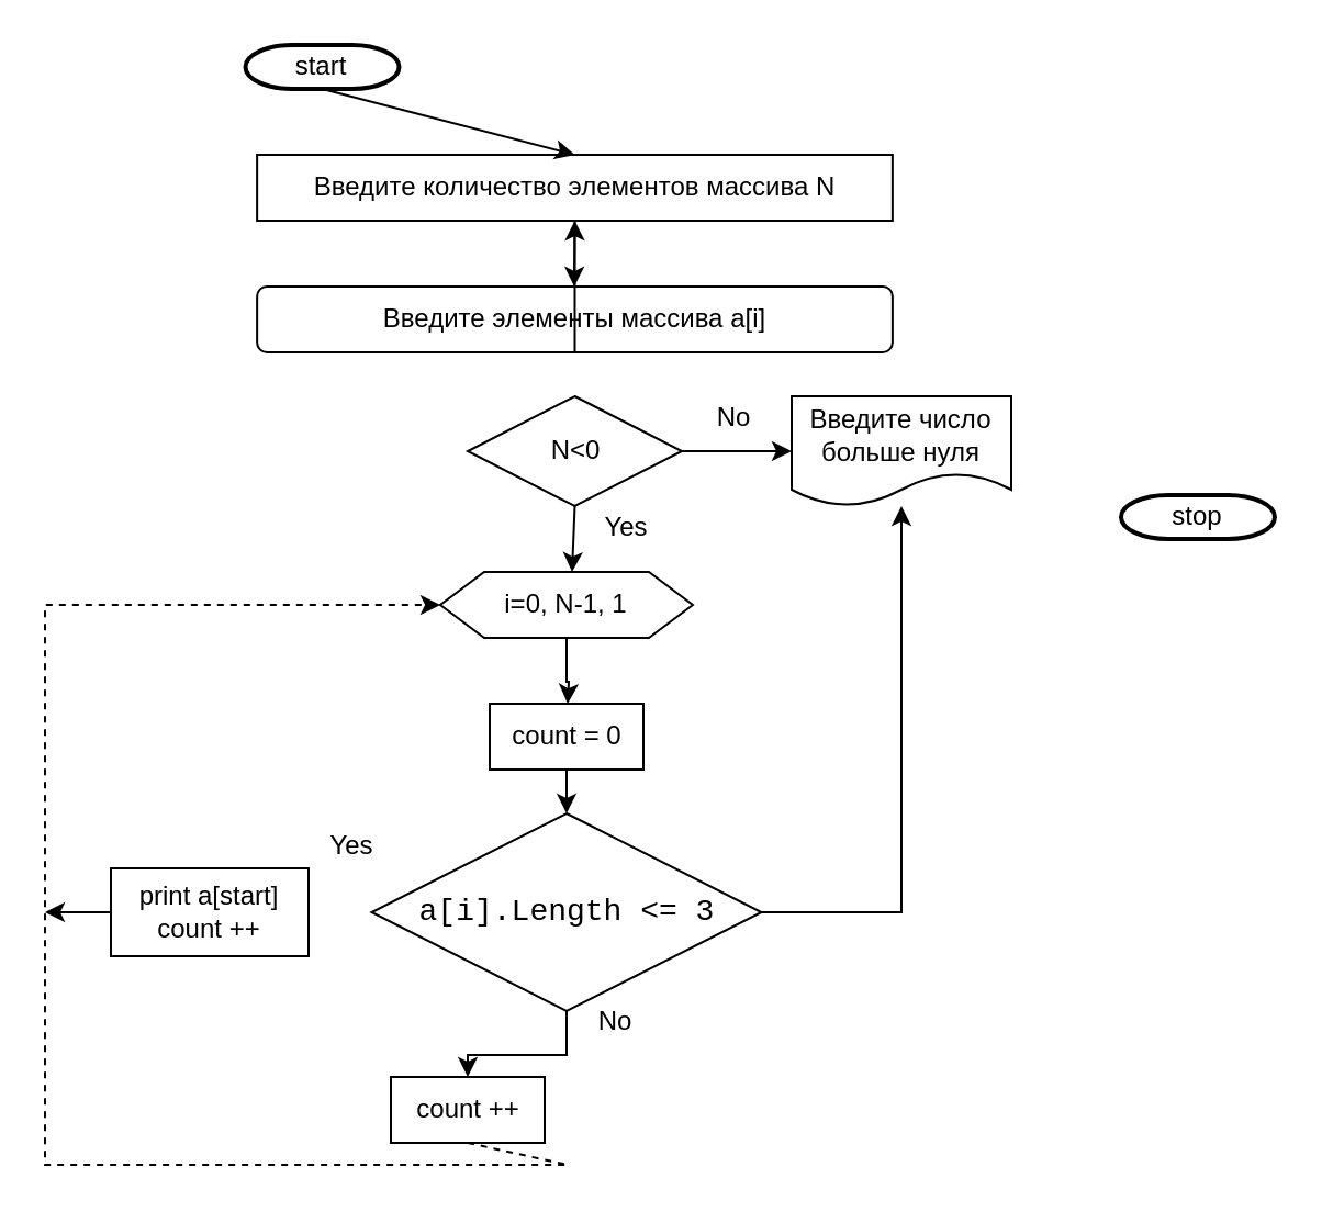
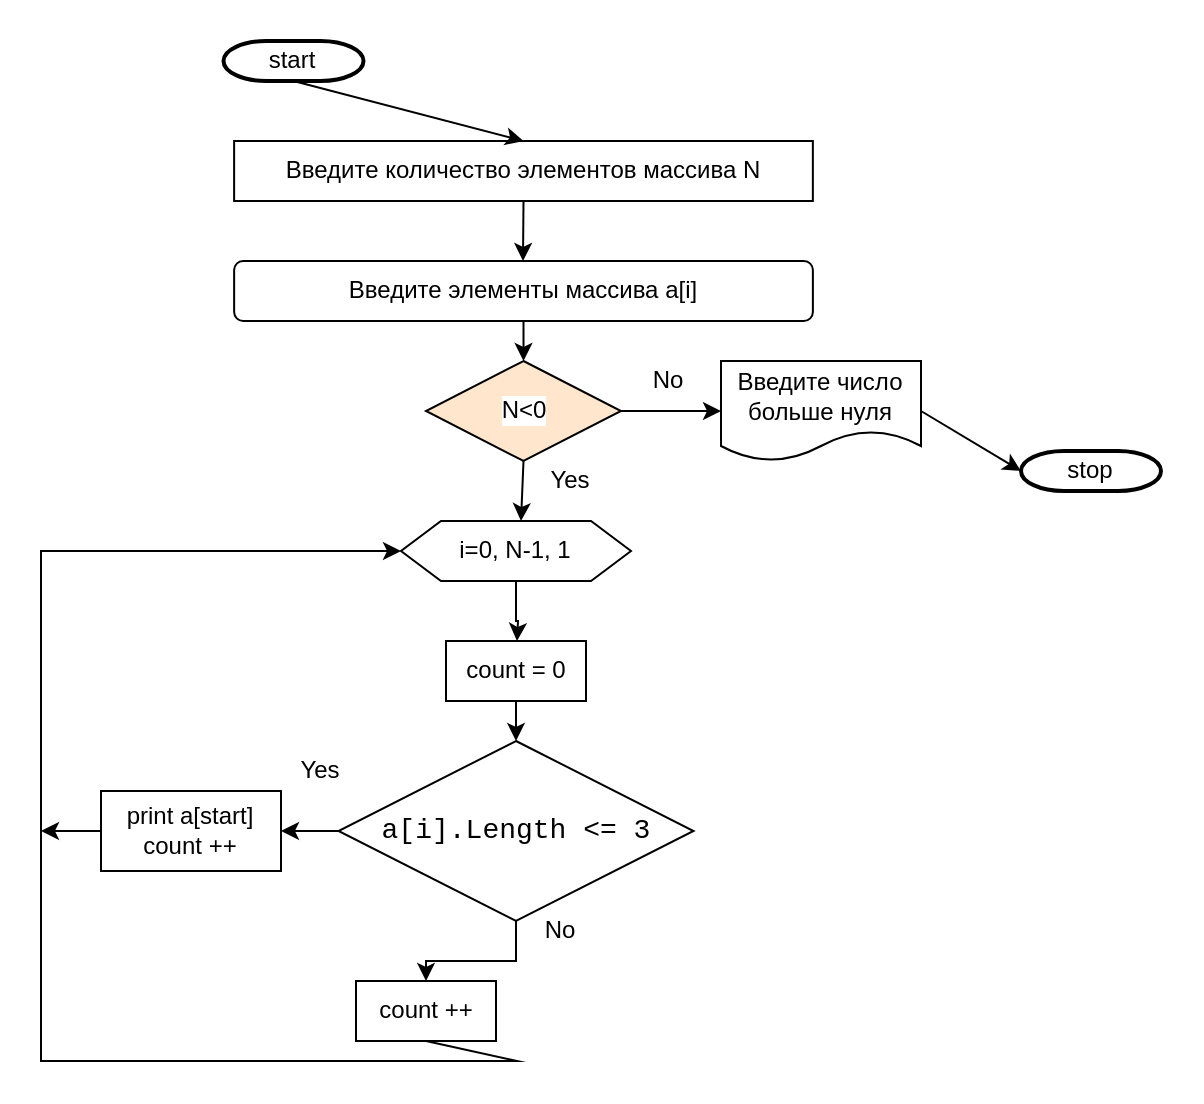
  <mxCell id="0" />
  <mxCell id="1" parent="0" />
  <mxCell id="2" value="Введите количество элементов массива N" style="whiteSpace=wrap;html=1;fontSize=12;glass=0;strokeWidth=1;shadow=0;labelBackgroundColor=#FFFFFF;rounded=0;" vertex="1" parent="1"><mxGeometry x="116.56" y="70" width="289.37" height="30" as="geometry" /></mxCell>
  <mxCell id="3" value="start" style="strokeWidth=2;html=1;shape=mxgraph.flowchart.terminator;whiteSpace=wrap;labelBackgroundColor=#FFFFFF;" vertex="1" parent="1"><mxGeometry x="111.25" y="20" width="70" height="20" as="geometry" /></mxCell>
  <mxCell id="4" value="" style="endArrow=classic;html=1;rounded=0;exitX=0.5;exitY=1;exitDx=0;exitDy=0;exitPerimeter=0;entryX=0.5;entryY=0;entryDx=0;entryDy=0;labelBackgroundColor=#FFFFFF;" edge="1" parent="1" source="3" target="2"><mxGeometry width="50" height="50" relative="1" as="geometry"><mxPoint x="356.25" y="70" as="sourcePoint" /><mxPoint x="406.25" y="20" as="targetPoint" /></mxGeometry></mxCell>
  <mxCell id="5" value="" style="endArrow=classic;html=1;rounded=0;exitX=0.5;exitY=1;exitDx=0;exitDy=0;labelBackgroundColor=#FFFFFF;" edge="1" parent="1" source="2"><mxGeometry width="50" height="50" relative="1" as="geometry"><mxPoint x="270" y="80" as="sourcePoint" /><mxPoint x="261" y="130" as="targetPoint" /></mxGeometry></mxCell>
  <mxCell id="6" value="Введите элементы массива a[i]" style="rounded=1;whiteSpace=wrap;html=1;fontSize=12;glass=0;strokeWidth=1;shadow=0;labelBackgroundColor=#FFFFFF;" vertex="1" parent="1"><mxGeometry x="116.57" y="130" width="289.37" height="30" as="geometry" /></mxCell>
- <mxCell id="7" value="N&amp;lt;0" style="rhombus;whiteSpace=wrap;html=1;labelBackgroundColor=#FFFFFF;" vertex="1" parent="1"><mxGeometry x="212.5" y="180" width="97.5" height="50" as="geometry" /></mxCell>
+ <mxCell id="7" value="N&amp;lt;0" style="rhombus;whiteSpace=wrap;html=1;labelBackgroundColor=#FFFFFF;fillColor=#ffe6cc;" vertex="1" parent="1"><mxGeometry x="212.5" y="180" width="97.5" height="50" as="geometry" /></mxCell>
  <mxCell id="8" value="Введите число больше нуля" style="shape=document;whiteSpace=wrap;html=1;boundedLbl=1;labelBackgroundColor=#FFFFFF;" vertex="1" parent="1"><mxGeometry x="360" y="180" width="100" height="50" as="geometry" /></mxCell>
  <mxCell id="9" value="stop" style="strokeWidth=2;html=1;shape=mxgraph.flowchart.terminator;whiteSpace=wrap;labelBackgroundColor=#FFFFFF;" vertex="1" parent="1"><mxGeometry x="510" y="225" width="70" height="20" as="geometry" /></mxCell>
+ <mxCell id="10" value="" style="endArrow=classic;html=1;rounded=0;exitX=1;exitY=0.5;exitDx=0;exitDy=0;entryX=0;entryY=0.5;entryDx=0;entryDy=0;entryPerimeter=0;labelBackgroundColor=#FFFFFF;" edge="1" parent="1" source="8" target="9"><mxGeometry width="50" height="50" relative="1" as="geometry"><mxPoint x="347.75" y="465" as="sourcePoint" /><mxPoint x="310" y="205" as="targetPoint" /></mxGeometry></mxCell>
  <mxCell id="11" value="" style="endArrow=classic;html=1;rounded=0;exitX=1;exitY=0.5;exitDx=0;exitDy=0;labelBackgroundColor=#FFFFFF;" edge="1" parent="1" source="7"><mxGeometry width="50" height="50" relative="1" as="geometry"><mxPoint x="470" y="215" as="sourcePoint" /><mxPoint x="360" y="205" as="targetPoint" /></mxGeometry></mxCell>
  <mxCell id="12" value="No" style="text;html=1;strokeColor=none;fillColor=none;align=center;verticalAlign=middle;whiteSpace=wrap;rounded=0;labelBackgroundColor=#FFFFFF;" vertex="1" parent="1"><mxGeometry x="309" y="180" width="49.75" height="20" as="geometry" /></mxCell>
- <mxCell id="13" value="" style="endArrow=classic;html=1;rounded=0;exitX=0.5;exitY=1;exitDx=0;exitDy=0;labelBackgroundColor=#FFFFFF;" edge="1" parent="1" source="6" target="2"><mxGeometry width="50" height="50" relative="1" as="geometry"><mxPoint x="316.5" y="215" as="sourcePoint" /><mxPoint x="370" y="215" as="targetPoint" /></mxGeometry></mxCell>
+ <mxCell id="13" value="" style="endArrow=classic;html=1;rounded=0;exitX=0.5;exitY=1;exitDx=0;exitDy=0;entryX=0.5;entryY=0;entryDx=0;entryDy=0;labelBackgroundColor=#FFFFFF;" edge="1" parent="1" source="6" target="7"><mxGeometry width="50" height="50" relative="1" as="geometry"><mxPoint x="316.5" y="215" as="sourcePoint" /><mxPoint x="370" y="215" as="targetPoint" /></mxGeometry></mxCell>
  <mxCell id="14" value="" style="endArrow=classic;html=1;rounded=0;exitX=0.5;exitY=1;exitDx=0;exitDy=0;labelBackgroundColor=#FFFFFF;" edge="1" parent="1" source="7"><mxGeometry width="50" height="50" relative="1" as="geometry"><mxPoint x="271.255" y="170" as="sourcePoint" /><mxPoint x="260" y="260" as="targetPoint" /></mxGeometry></mxCell>
  <mxCell id="15" value="Yes" style="text;html=1;strokeColor=none;fillColor=none;align=center;verticalAlign=middle;whiteSpace=wrap;rounded=0;labelBackgroundColor=#FFFFFF;" vertex="1" parent="1"><mxGeometry x="260.25" y="230" width="49.75" height="20" as="geometry" /></mxCell>
  <mxCell id="16" value="" style="edgeStyle=orthogonalEdgeStyle;rounded=0;orthogonalLoop=1;jettySize=auto;html=1;fontSize=12;fontColor=#000000;labelBackgroundColor=#FFFFFF;" edge="1" parent="1" source="17"><mxGeometry relative="1" as="geometry"><mxPoint x="258" y="320" as="targetPoint" /></mxGeometry></mxCell>
  <mxCell id="17" value="i=0, N-1, 1" style="shape=hexagon;perimeter=hexagonPerimeter2;whiteSpace=wrap;html=1;fixedSize=1;labelBackgroundColor=#FFFFFF;" vertex="1" parent="1"><mxGeometry x="200" y="260" width="115" height="30" as="geometry" /></mxCell>
- <mxCell id="18" value="" style="edgeStyle=orthogonalEdgeStyle;rounded=0;orthogonalLoop=1;jettySize=auto;html=1;fontSize=12;fontColor=#000000;labelBackgroundColor=#FFFFFF;" edge="1" parent="1" source="20" target="8"><mxGeometry relative="1" as="geometry" /></mxCell>
+ <mxCell id="18" value="" style="edgeStyle=orthogonalEdgeStyle;rounded=0;orthogonalLoop=1;jettySize=auto;html=1;fontSize=12;fontColor=#000000;labelBackgroundColor=#FFFFFF;" edge="1" parent="1" source="20" target="27"><mxGeometry relative="1" as="geometry" /></mxCell>
  <mxCell id="19" style="edgeStyle=orthogonalEdgeStyle;rounded=0;orthogonalLoop=1;jettySize=auto;html=1;exitX=0.5;exitY=1;exitDx=0;exitDy=0;entryX=0.5;entryY=0;entryDx=0;entryDy=0;fontSize=12;fontColor=#000000;labelBackgroundColor=#FFFFFF;" edge="1" parent="1" source="20" target="28"><mxGeometry relative="1" as="geometry" /></mxCell>
  <mxCell id="20" value="&lt;div style=&quot;font-family: Consolas, &amp;quot;Courier New&amp;quot;, monospace; font-size: 14px; line-height: 19px;&quot;&gt;&lt;span style=&quot;&quot;&gt;a[i].Length &amp;lt;= 3&lt;/span&gt;&lt;/div&gt;" style="rhombus;whiteSpace=wrap;html=1;labelBackgroundColor=#FFFFFF;" vertex="1" parent="1"><mxGeometry x="168.75" y="370" width="177.5" height="90" as="geometry" /></mxCell>
  <mxCell id="21" value="Yes" style="text;html=1;strokeColor=none;fillColor=none;align=center;verticalAlign=middle;whiteSpace=wrap;rounded=0;fontSize=12;fontColor=#000000;labelBackgroundColor=#FFFFFF;" vertex="1" parent="1"><mxGeometry x="130" y="370" width="60" height="30" as="geometry" /></mxCell>
- <mxCell id="22" value="" style="endArrow=classic;html=1;rounded=0;fontSize=12;fontColor=#000000;entryX=0;entryY=0.5;entryDx=0;entryDy=0;exitX=0.5;exitY=1;exitDx=0;exitDy=0;labelBackgroundColor=#FFFFFF;dashed=1;" edge="1" parent="1" source="28" target="17"><mxGeometry width="50" height="50" relative="1" as="geometry"><mxPoint x="240" y="580" as="sourcePoint" /><mxPoint x="0" y="410" as="targetPoint" /><Array as="points"><mxPoint x="258" y="530" /><mxPoint x="20" y="530" /><mxPoint x="20" y="275" /></Array></mxGeometry></mxCell>
+ <mxCell id="22" value="" style="endArrow=classic;html=1;rounded=0;fontSize=12;fontColor=#000000;entryX=0;entryY=0.5;entryDx=0;entryDy=0;exitX=0.5;exitY=1;exitDx=0;exitDy=0;labelBackgroundColor=#FFFFFF;" edge="1" parent="1" source="28" target="17"><mxGeometry width="50" height="50" relative="1" as="geometry"><mxPoint x="240" y="580" as="sourcePoint" /><mxPoint x="0" y="410" as="targetPoint" /><Array as="points"><mxPoint x="258" y="530" /><mxPoint x="20" y="530" /><mxPoint x="20" y="275" /></Array></mxGeometry></mxCell>
  <mxCell id="23" value="No" style="text;html=1;strokeColor=none;fillColor=none;align=center;verticalAlign=middle;whiteSpace=wrap;rounded=0;fontSize=12;fontColor=#000000;labelBackgroundColor=#FFFFFF;" vertex="1" parent="1"><mxGeometry x="250" y="450" width="60" height="30" as="geometry" /></mxCell>
  <mxCell id="24" value="" style="edgeStyle=orthogonalEdgeStyle;rounded=0;orthogonalLoop=1;jettySize=auto;html=1;fontSize=12;fontColor=#000000;labelBackgroundColor=#FFFFFF;" edge="1" parent="1" source="25" target="20"><mxGeometry relative="1" as="geometry" /></mxCell>
  <mxCell id="25" value="count = 0" style="rounded=0;whiteSpace=wrap;html=1;labelBackgroundColor=#FFFFFF;" vertex="1" parent="1"><mxGeometry x="222.5" y="320" width="70" height="30" as="geometry" /></mxCell>
  <mxCell id="26" style="edgeStyle=orthogonalEdgeStyle;rounded=0;orthogonalLoop=1;jettySize=auto;html=1;exitX=0;exitY=0.5;exitDx=0;exitDy=0;fontSize=12;fontColor=#000000;labelBackgroundColor=#FFFFFF;" edge="1" parent="1" source="27"><mxGeometry relative="1" as="geometry"><mxPoint x="20" y="415" as="targetPoint" /></mxGeometry></mxCell>
  <mxCell id="27" value="print a[start]&lt;br&gt;count ++" style="rounded=0;whiteSpace=wrap;html=1;labelBackgroundColor=#FFFFFF;" vertex="1" parent="1"><mxGeometry x="50" y="395" width="90" height="40" as="geometry" /></mxCell>
  <mxCell id="28" value="count ++" style="rounded=0;whiteSpace=wrap;html=1;labelBackgroundColor=#FFFFFF;" vertex="1" parent="1"><mxGeometry x="177.5" y="490" width="70" height="30" as="geometry" /></mxCell>
